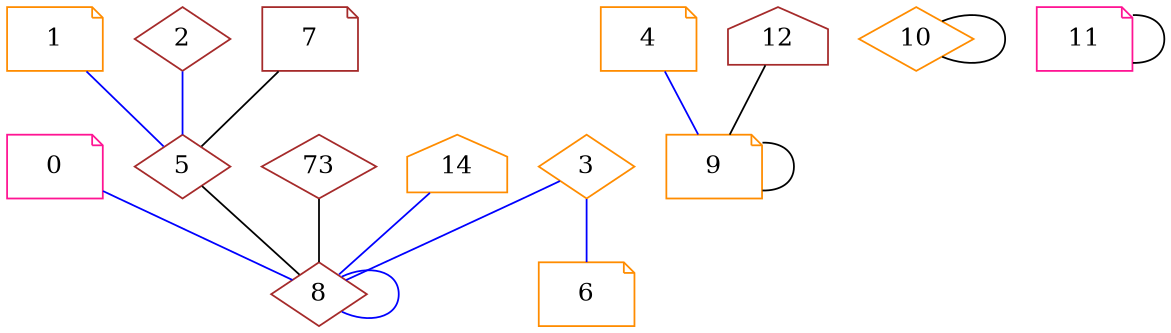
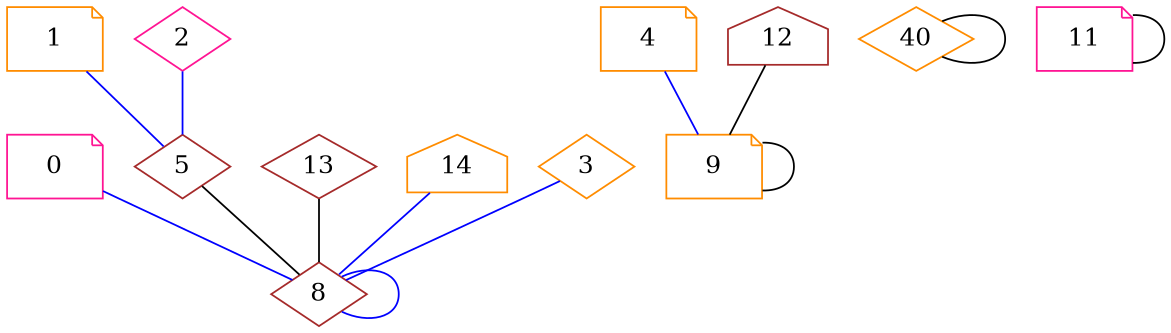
  graph {
    node [color=darkorange shape=note]
    edge [color=blue]
    0 [color=deeppink]
    8 [color=brown shape=diamond]
    5 [color=brown shape=diamond]
    1
-   2 [color=brown shape=diamond]
+   2 [color=deeppink shape=diamond]
    3 [shape=diamond]
-   6
    4
    9
-   7 [color=brown]
-   10 [shape=diamond]
+   10 [shape=diamond label=40]
    11 [color=deeppink]
    12 [color=brown shape=house]
-   13 [color=brown shape=diamond label=73]
+   13 [color=brown shape=diamond]
    14 [shape=house]
    0 -- 8
    8 -- 8
    5 -- 8 [color=black]
    1 -- 5
    2 -- 5
    3 -- 8
-   3 -- 6
    4 -- 9
    9 -- 9 [color=black]
-   7 -- 5 [color=black]
    10 -- 10 [color=black]
    11 -- 11 [color=black]
    12 -- 9 [color=black]
    13 -- 8 [color=black]
    14 -- 8
  }
